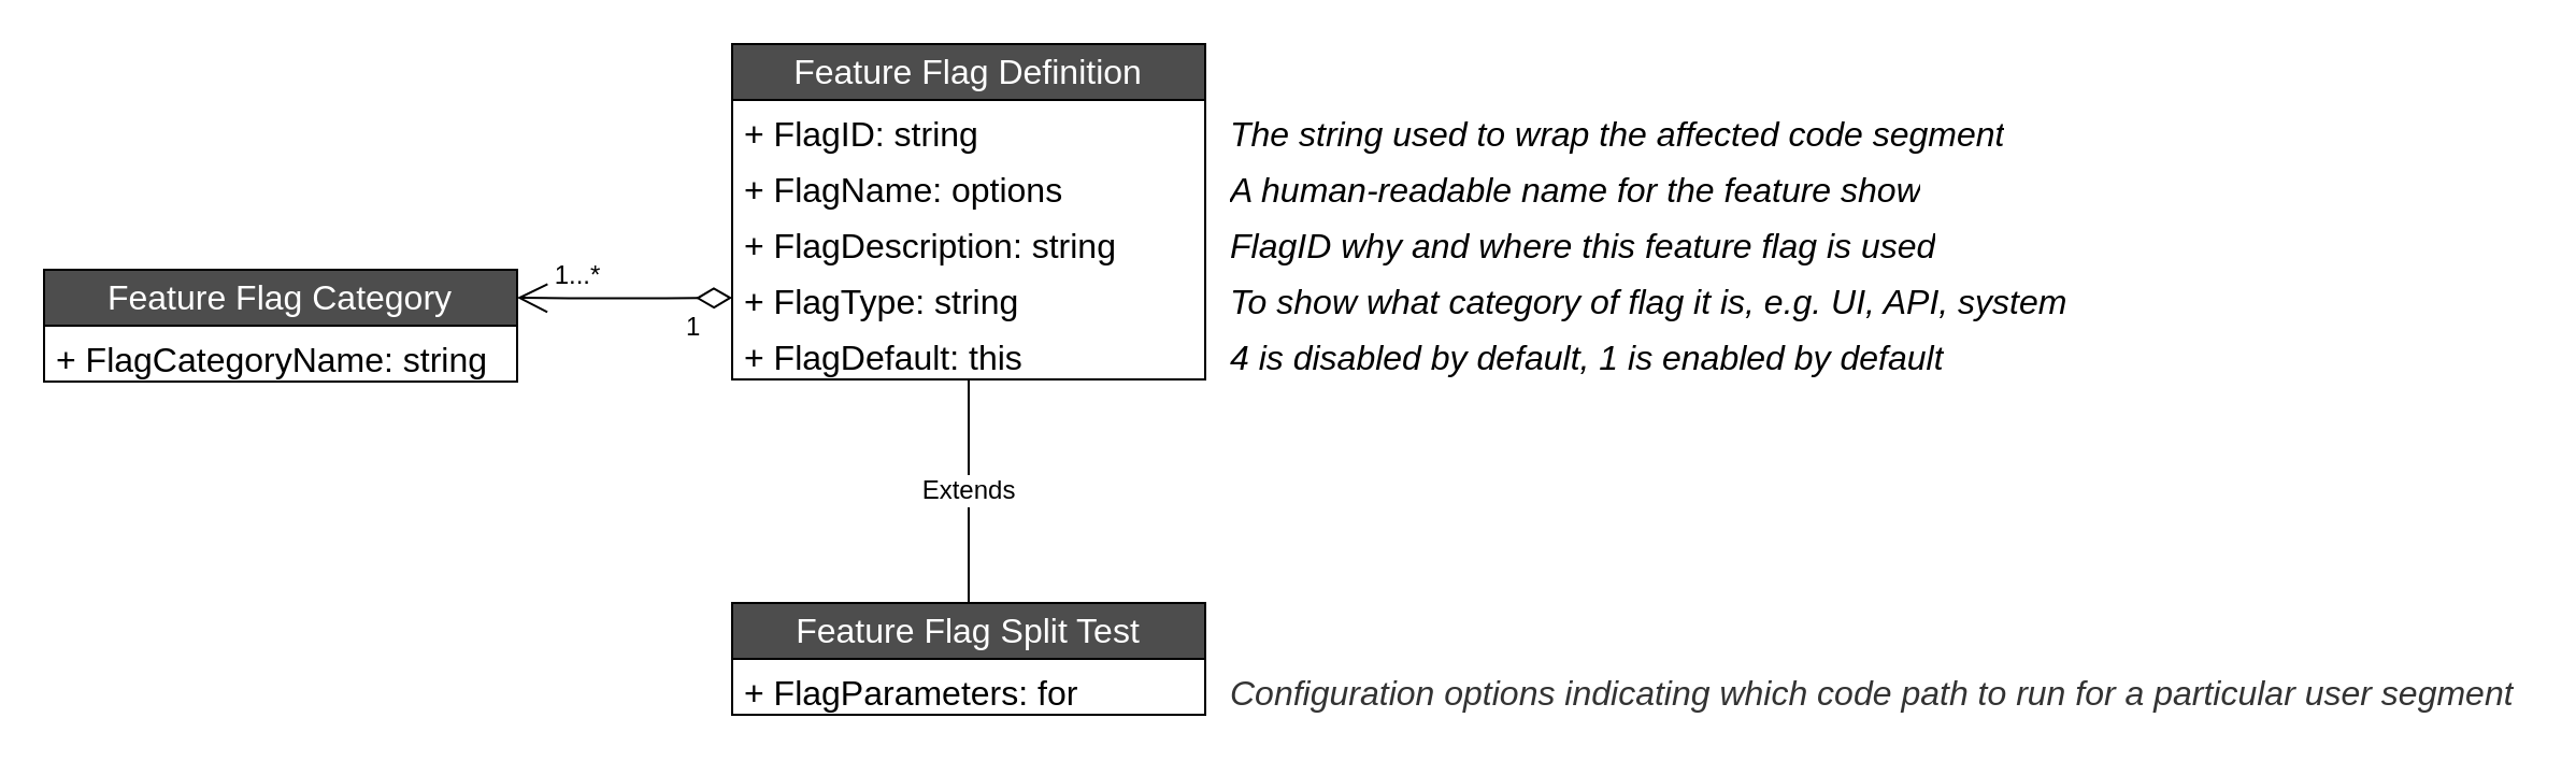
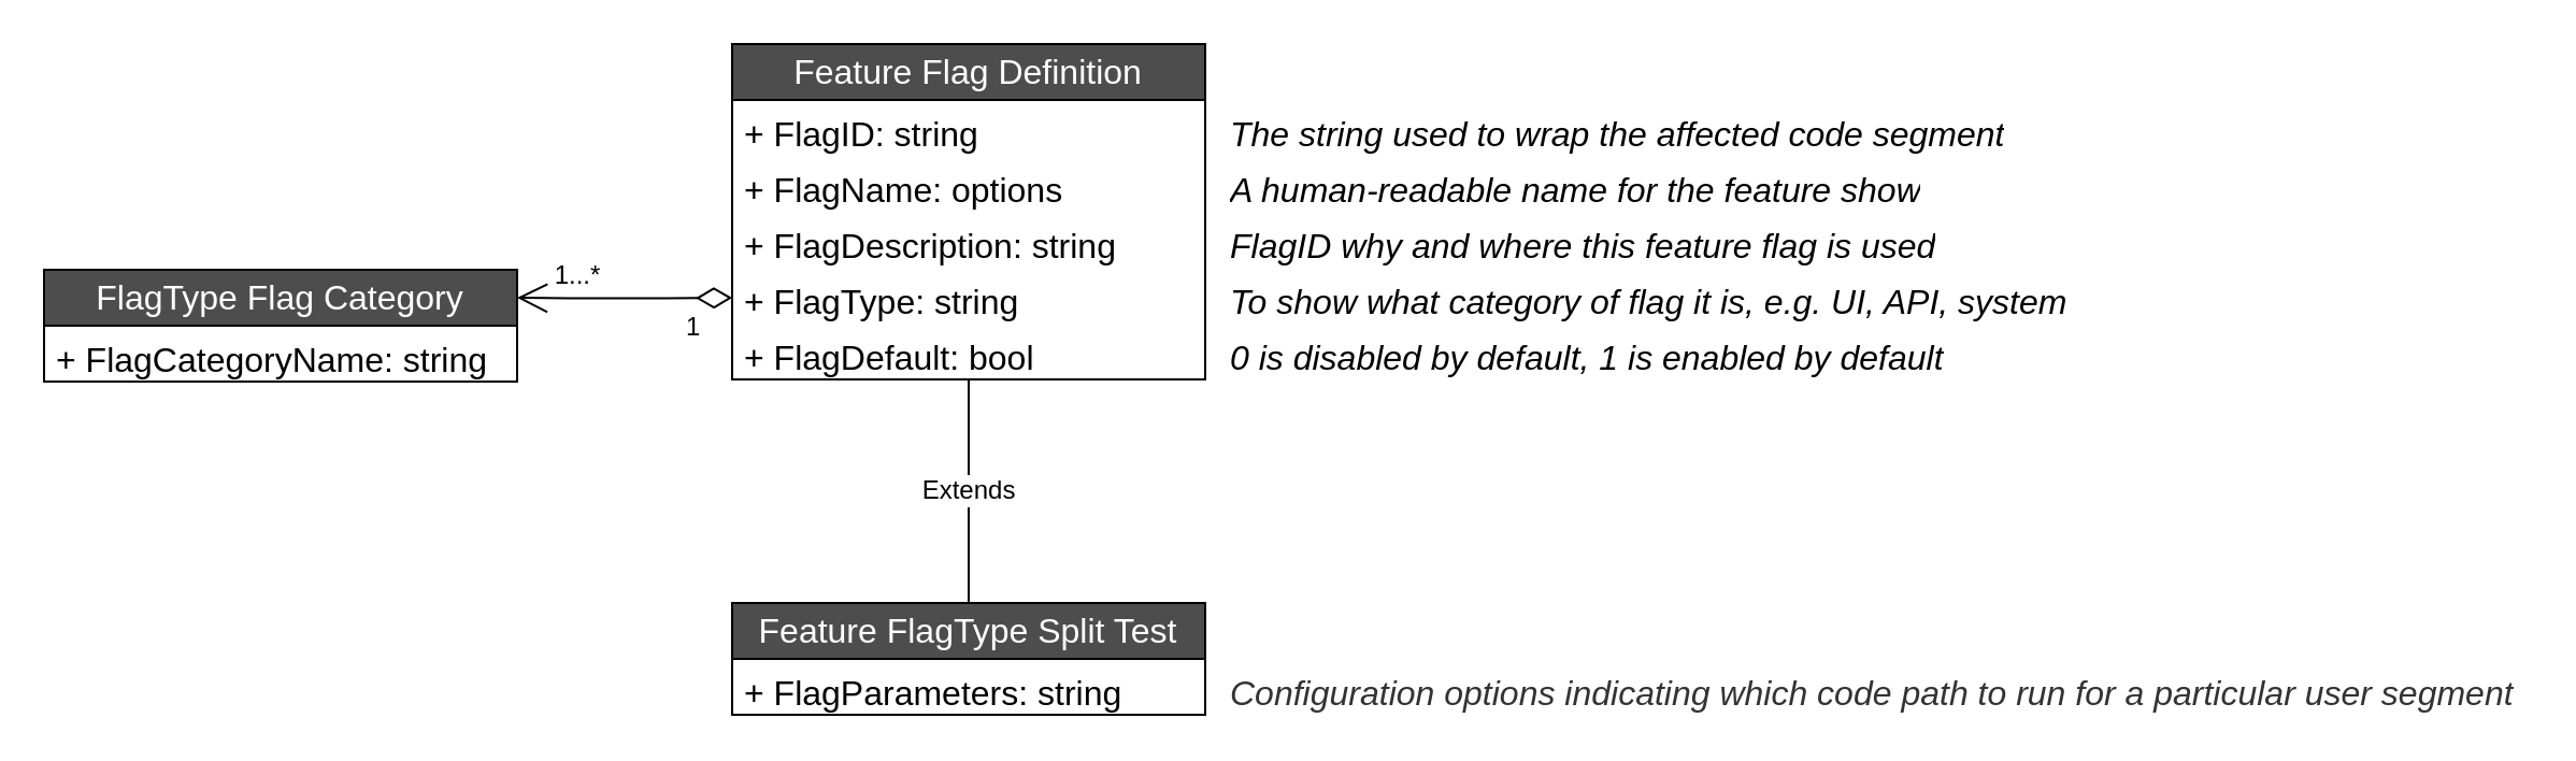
  <mxCell id="0" />
  <mxCell id="1" parent="0" />
  <mxCell id="2" value="&lt;font color=&quot;#ffffff&quot;&gt;Feature Flag Definition&lt;/font&gt;" style="swimlane;fontStyle=0;childLayout=stackLayout;horizontal=1;startSize=26;fillColor=#4D4D4D;horizontalStack=0;resizeParent=1;resizeParentMax=0;resizeLast=0;collapsible=0;marginBottom=0;whiteSpace=wrap;html=1;fontSize=16;" parent="1" vertex="1"><mxGeometry x="340" y="20" width="220" height="156" as="geometry" /></mxCell>
  <mxCell id="3" value="+ FlagID: string" style="text;strokeColor=none;fillColor=none;align=left;verticalAlign=top;spacingLeft=4;spacingRight=4;overflow=hidden;rotatable=0;points=[[0,0.5],[1,0.5]];portConstraint=eastwest;whiteSpace=wrap;html=1;fontSize=16;" parent="2" vertex="1"><mxGeometry y="26" width="220" height="26" as="geometry" /></mxCell>
  <mxCell id="4" value="+ FlagName: options" style="text;strokeColor=none;fillColor=none;align=left;verticalAlign=top;spacingLeft=4;spacingRight=4;overflow=hidden;rotatable=0;points=[[0,0.5],[1,0.5]];portConstraint=eastwest;whiteSpace=wrap;html=1;fontSize=16;" parent="2" vertex="1"><mxGeometry y="52" width="220" height="26" as="geometry" /></mxCell>
  <mxCell id="5" value="+ FlagDescription: string" style="text;strokeColor=none;fillColor=none;align=left;verticalAlign=top;spacingLeft=4;spacingRight=4;overflow=hidden;rotatable=0;points=[[0,0.5],[1,0.5]];portConstraint=eastwest;whiteSpace=wrap;html=1;fontSize=16;" parent="2" vertex="1"><mxGeometry y="78" width="220" height="26" as="geometry" /></mxCell>
  <mxCell id="6" value="+ FlagType: string" style="text;strokeColor=none;fillColor=none;align=left;verticalAlign=top;spacingLeft=4;spacingRight=4;overflow=hidden;rotatable=0;points=[[0,0.5],[1,0.5]];portConstraint=eastwest;whiteSpace=wrap;html=1;fontSize=16;" parent="2" vertex="1"><mxGeometry y="104" width="220" height="26" as="geometry" /></mxCell>
- <mxCell id="7" value="+ FlagDefault: this" style="text;strokeColor=none;fillColor=none;align=left;verticalAlign=top;spacingLeft=4;spacingRight=4;overflow=hidden;rotatable=0;points=[[0,0.5],[1,0.5]];portConstraint=eastwest;whiteSpace=wrap;html=1;fontSize=16;" parent="2" vertex="1"><mxGeometry y="130" width="220" height="26" as="geometry" /></mxCell>
+ <mxCell id="7" value="+ FlagDefault: bool" style="text;strokeColor=none;fillColor=none;align=left;verticalAlign=top;spacingLeft=4;spacingRight=4;overflow=hidden;rotatable=0;points=[[0,0.5],[1,0.5]];portConstraint=eastwest;whiteSpace=wrap;html=1;fontSize=16;" parent="2" vertex="1"><mxGeometry y="130" width="220" height="26" as="geometry" /></mxCell>
  <mxCell id="8" value="" style="swimlane;fontStyle=2;childLayout=stackLayout;horizontal=1;startSize=26;fillColor=none;horizontalStack=0;resizeParent=1;resizeParentMax=0;resizeLast=0;collapsible=0;marginBottom=0;whiteSpace=wrap;html=1;fontSize=16;strokeColor=none;container=1;fontColor=#333333;" parent="1" vertex="1"><mxGeometry x="566" y="20" width="600" height="156" as="geometry" /></mxCell>
  <mxCell id="9" value="The string used to wrap the affected code segment" style="text;strokeColor=none;fillColor=none;align=left;verticalAlign=top;spacingLeft=4;spacingRight=4;overflow=hidden;rotatable=0;points=[[0,0.5],[1,0.5]];portConstraint=eastwest;whiteSpace=wrap;html=1;fontSize=16;fontStyle=2" parent="8" vertex="1"><mxGeometry y="26" width="600" height="26" as="geometry" /></mxCell>
  <mxCell id="10" value="A human-readable name for the feature show" style="text;strokeColor=none;fillColor=none;align=left;verticalAlign=top;spacingLeft=4;spacingRight=4;overflow=hidden;rotatable=0;points=[[0,0.5],[1,0.5]];portConstraint=eastwest;whiteSpace=wrap;html=1;fontSize=16;fontStyle=2" parent="8" vertex="1"><mxGeometry y="52" width="600" height="26" as="geometry" /></mxCell>
  <mxCell id="11" value="FlagID why and where this feature flag is used" style="text;strokeColor=none;fillColor=none;align=left;verticalAlign=top;spacingLeft=4;spacingRight=4;overflow=hidden;rotatable=0;points=[[0,0.5],[1,0.5]];portConstraint=eastwest;whiteSpace=wrap;html=1;fontSize=16;fontStyle=2" parent="8" vertex="1"><mxGeometry y="78" width="600" height="26" as="geometry" /></mxCell>
  <mxCell id="12" value="To show what category of flag it is, e.g. UI, API, system" style="text;strokeColor=none;fillColor=none;align=left;verticalAlign=top;spacingLeft=4;spacingRight=4;overflow=hidden;rotatable=0;points=[[0,0.5],[1,0.5]];portConstraint=eastwest;whiteSpace=wrap;html=1;fontSize=16;fontStyle=2" parent="8" vertex="1"><mxGeometry y="104" width="600" height="26" as="geometry" /></mxCell>
- <mxCell id="13" value="4 is disabled by default, 1 is enabled by default" style="text;strokeColor=none;fillColor=none;align=left;verticalAlign=top;spacingLeft=4;spacingRight=4;overflow=hidden;rotatable=0;points=[[0,0.5],[1,0.5]];portConstraint=eastwest;whiteSpace=wrap;html=1;fontSize=16;fontStyle=2" parent="8" vertex="1"><mxGeometry y="130" width="600" height="26" as="geometry" /></mxCell>
- <mxCell id="14" value="&lt;font color=&quot;#ffffff&quot;&gt;Feature Flag Split Test&lt;/font&gt;" style="swimlane;fontStyle=0;childLayout=stackLayout;horizontal=1;startSize=26;fillColor=#4D4D4D;horizontalStack=0;resizeParent=1;resizeParentMax=0;resizeLast=0;collapsible=0;marginBottom=0;whiteSpace=wrap;html=1;fontSize=16;" parent="1" vertex="1"><mxGeometry x="340" y="280" width="220" height="52" as="geometry" /></mxCell>
- <mxCell id="15" value="+ FlagParameters: for" style="text;strokeColor=none;fillColor=none;align=left;verticalAlign=top;spacingLeft=4;spacingRight=4;overflow=hidden;rotatable=0;points=[[0,0.5],[1,0.5]];portConstraint=eastwest;whiteSpace=wrap;html=1;fontSize=16;" parent="14" vertex="1"><mxGeometry y="26" width="220" height="26" as="geometry" /></mxCell>
+ <mxCell id="13" value="0 is disabled by default, 1 is enabled by default" style="text;strokeColor=none;fillColor=none;align=left;verticalAlign=top;spacingLeft=4;spacingRight=4;overflow=hidden;rotatable=0;points=[[0,0.5],[1,0.5]];portConstraint=eastwest;whiteSpace=wrap;html=1;fontSize=16;fontStyle=2" parent="8" vertex="1"><mxGeometry y="130" width="600" height="26" as="geometry" /></mxCell>
+ <mxCell id="14" value="&lt;font color=&quot;#ffffff&quot;&gt;Feature FlagType Split Test&lt;/font&gt;" style="swimlane;fontStyle=0;childLayout=stackLayout;horizontal=1;startSize=26;fillColor=#4D4D4D;horizontalStack=0;resizeParent=1;resizeParentMax=0;resizeLast=0;collapsible=0;marginBottom=0;whiteSpace=wrap;html=1;fontSize=16;" parent="1" vertex="1"><mxGeometry x="340" y="280" width="220" height="52" as="geometry" /></mxCell>
+ <mxCell id="15" value="+ FlagParameters: string" style="text;strokeColor=none;fillColor=none;align=left;verticalAlign=top;spacingLeft=4;spacingRight=4;overflow=hidden;rotatable=0;points=[[0,0.5],[1,0.5]];portConstraint=eastwest;whiteSpace=wrap;html=1;fontSize=16;" parent="14" vertex="1"><mxGeometry y="26" width="220" height="26" as="geometry" /></mxCell>
  <mxCell id="16" value="Configuration options indicating which code path to run for a particular user segment" style="text;strokeColor=none;fillColor=none;align=left;verticalAlign=top;spacingLeft=4;spacingRight=4;overflow=hidden;rotatable=0;points=[[0,0.5],[1,0.5]];portConstraint=eastwest;whiteSpace=wrap;html=1;fontSize=16;fontStyle=2;fontColor=#333333;" parent="1" vertex="1"><mxGeometry x="566" y="306" width="610" height="26" as="geometry" /></mxCell>
  <mxCell id="17" value="Extends" style="endArrow=none;endSize=16;endFill=0;html=1;rounded=0;fontSize=12;curved=1;" parent="1" source="14" target="2" edge="1"><mxGeometry width="160" relative="1" as="geometry"><mxPoint x="470" y="280" as="sourcePoint" /><mxPoint x="630" y="280" as="targetPoint" /></mxGeometry></mxCell>
- <mxCell id="18" value="&lt;font color=&quot;#ffffff&quot;&gt;Feature Flag Category&lt;/font&gt;" style="swimlane;fontStyle=0;childLayout=stackLayout;horizontal=1;startSize=26;fillColor=#4D4D4D;horizontalStack=0;resizeParent=1;resizeParentMax=0;resizeLast=0;collapsible=0;marginBottom=0;whiteSpace=wrap;html=1;fontSize=16;" parent="1" vertex="1"><mxGeometry x="20" y="125" width="220" height="52" as="geometry" /></mxCell>
+ <mxCell id="18" value="&lt;font color=&quot;#ffffff&quot;&gt;FlagType Flag Category&lt;/font&gt;" style="swimlane;fontStyle=0;childLayout=stackLayout;horizontal=1;startSize=26;fillColor=#4D4D4D;horizontalStack=0;resizeParent=1;resizeParentMax=0;resizeLast=0;collapsible=0;marginBottom=0;whiteSpace=wrap;html=1;fontSize=16;" parent="1" vertex="1"><mxGeometry x="20" y="125" width="220" height="52" as="geometry" /></mxCell>
  <mxCell id="19" value="+ FlagCategoryName: string" style="text;strokeColor=none;fillColor=none;align=left;verticalAlign=top;spacingLeft=4;spacingRight=4;overflow=hidden;rotatable=0;points=[[0,0.5],[1,0.5]];portConstraint=eastwest;whiteSpace=wrap;html=1;fontSize=16;" parent="18" vertex="1"><mxGeometry y="26" width="220" height="26" as="geometry" /></mxCell>
  <mxCell id="20" value="1" style="endArrow=open;html=1;endSize=12;startArrow=diamondThin;startSize=14;startFill=0;edgeStyle=orthogonalEdgeStyle;align=left;verticalAlign=bottom;rounded=0;fontSize=12;curved=1;exitX=0;exitY=0.5;exitDx=0;exitDy=0;entryX=1;entryY=0.25;entryDx=0;entryDy=0;" parent="1" target="18" edge="1"><mxGeometry x="-0.538" y="23" relative="1" as="geometry"><mxPoint x="340" y="138" as="sourcePoint" /><mxPoint x="210" y="138" as="targetPoint" /><mxPoint as="offset" /></mxGeometry></mxCell>
  <mxCell id="21" value="&lt;font style=&quot;font-size: 12px;&quot;&gt;1...*&lt;/font&gt;" style="edgeLabel;html=1;align=center;verticalAlign=middle;resizable=0;points=[];fontSize=16;" parent="20" vertex="1" connectable="0"><mxGeometry x="0.8" relative="1" as="geometry"><mxPoint x="17" y="-13" as="offset" /></mxGeometry></mxCell>
